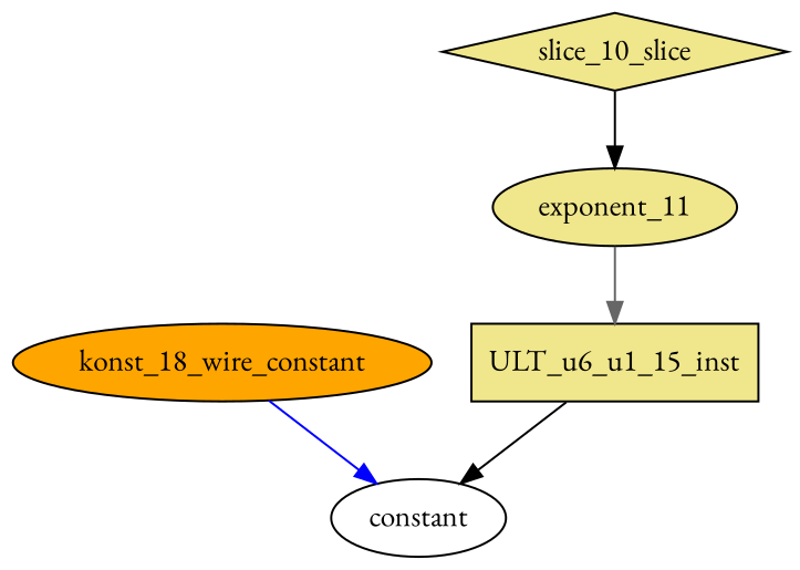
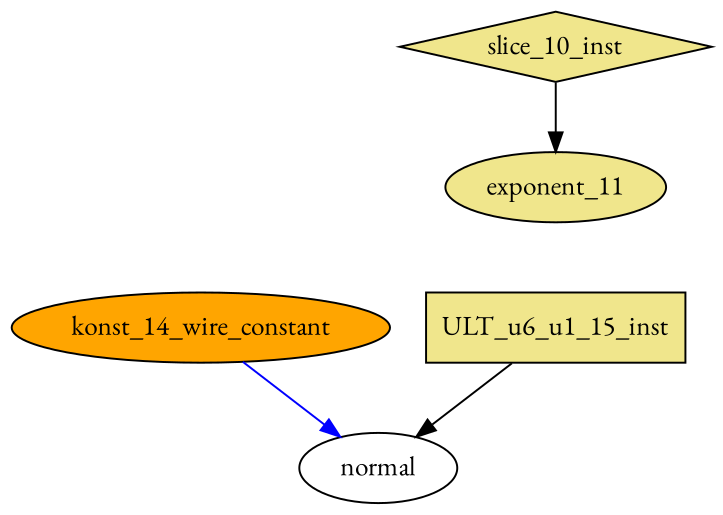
  digraph {
    fontname="EB Garamond"
    node [fillcolor=khaki fontname="EB Garamond" shape=ellipse style=filled]
    edge [color=black fontname="EB Garamond"]
    exponent_11
    ULT_u6_u1_15_inst [shape=rectangle]
-   normal [fillcolor=white label=constant shape=""]
-   konst_14_wire_constant [fillcolor=orange label=konst_18_wire_constant]
-   slice_10_inst [shape=diamond label=slice_10_slice]
-   exponent_11 -> ULT_u6_u1_15_inst [color=gray40]
+   normal [fillcolor=white shape=""]
+   konst_14_wire_constant [fillcolor=orange]
+   slice_10_inst [shape=diamond]
    ULT_u6_u1_15_inst -> normal
    konst_14_wire_constant -> normal [color=blue]
    slice_10_inst -> exponent_11
  }
